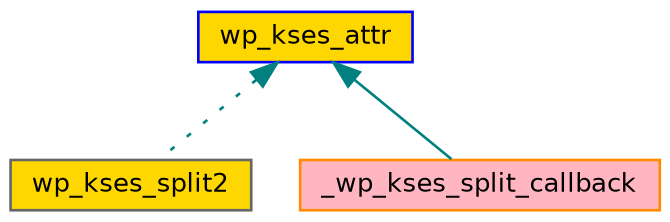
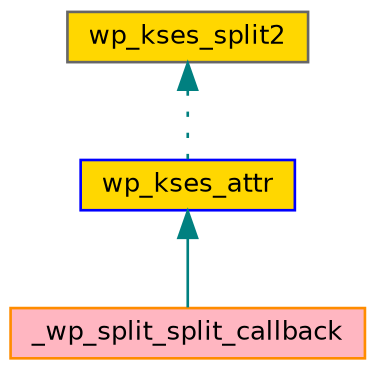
  digraph {
    rankdir=TB
    node [fillcolor=gold fontname=Helvetica fontsize=10 shape=record style=filled]
    edge [color=teal dir=back fontname=Helvetica fontsize=10 labelfontname=Helvetica labelfontsize=10]
    n1 [color=blue fontcolor=black height=0.2 label=wp_kses_attr width=0.4]
    n2 [color=gray40 height=0.2 label=wp_kses_split2 width=0.4]
-   n3 [color=darkorange fillcolor=lightpink height=0.2 label=_wp_kses_split_callback width=0.4]
-   n1 -> n2 [style=dotted]
+   n3 [color=darkorange fillcolor=lightpink height=0.2 label=_wp_split_split_callback width=0.4]
+   n2 -> n1 [style=dotted]
    n1 -> n3 [style=solid]
  }
